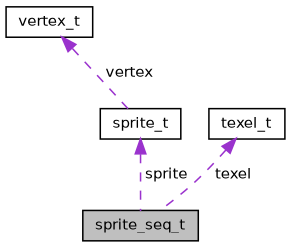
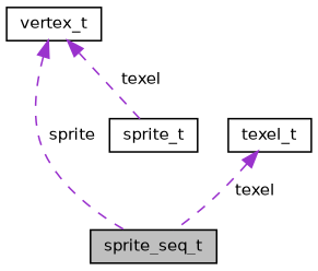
  digraph {
    node [color=black fillcolor=white fontname=Helvetica fontsize=10 shape=record style=filled]
    edge [color=darkorchid3 dir=back fontname=Helvetica fontsize=10 labelfontname=Helvetica labelfontsize=10 style=dashed]
    n1 [fillcolor=grey75 fontcolor=black height=0.2 label=sprite_seq_t width=0.4]
    n2 [height=0.2 label=sprite_t width=0.4]
    n3 [height=0.2 label=texel_t width=0.4]
    n4 [height=0.2 label=vertex_t width=0.4]
-   n2 -> n1 [label=" sprite"]
+   n4 -> n1 [label=" sprite"]
    n3 -> n1 [label=" texel"]
-   n4 -> n2 [label=" vertex"]
+   n4 -> n2 [label=" texel"]
  }
